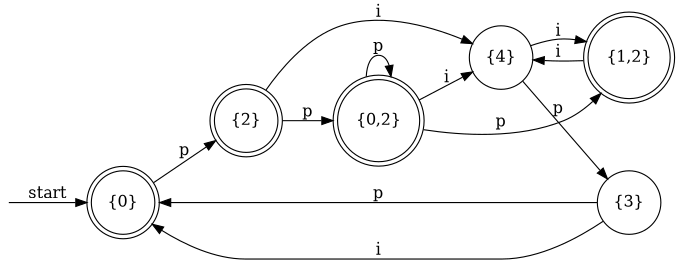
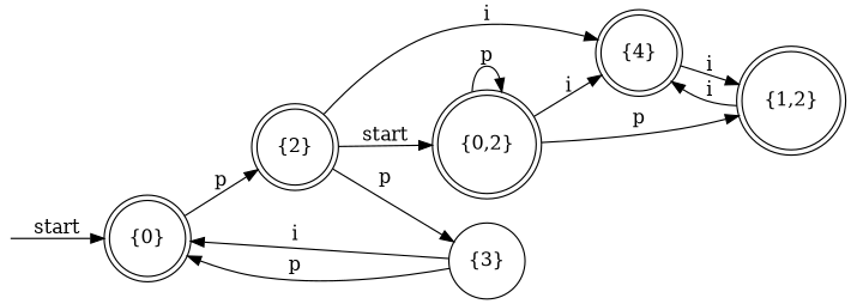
  digraph {
    rankdir=LR
    node [shape=doublecircle]
    __start [shape=point style=invis]
    "{0}"
    "{2}"
-   "{4}" [shape=circle]
+   "{4}"
    "{0,2}"
    "{1,2}"
    "{3}" [shape=circle]
    __start -> "{0}" [label=start]
    "{0}" -> "{2}" [label=p]
    "{2}" -> "{4}" [label=i]
-   "{2}" -> "{0,2}" [label=p]
+   "{2}" -> "{0,2}" [label=start]
    "{4}" -> "{1,2}" [label=i]
-   "{4}" -> "{3}" [label=p]
+   "{2}" -> "{3}" [label=p]
    "{0,2}" -> "{4}" [label=i]
    "{0,2}" -> "{0,2}" [label=p]
    "{0,2}" -> "{1,2}" [label=p]
    "{1,2}" -> "{4}" [label=i]
    "{3}" -> "{0}" [label=i]
    "{3}" -> "{0}" [label=p]
  }
